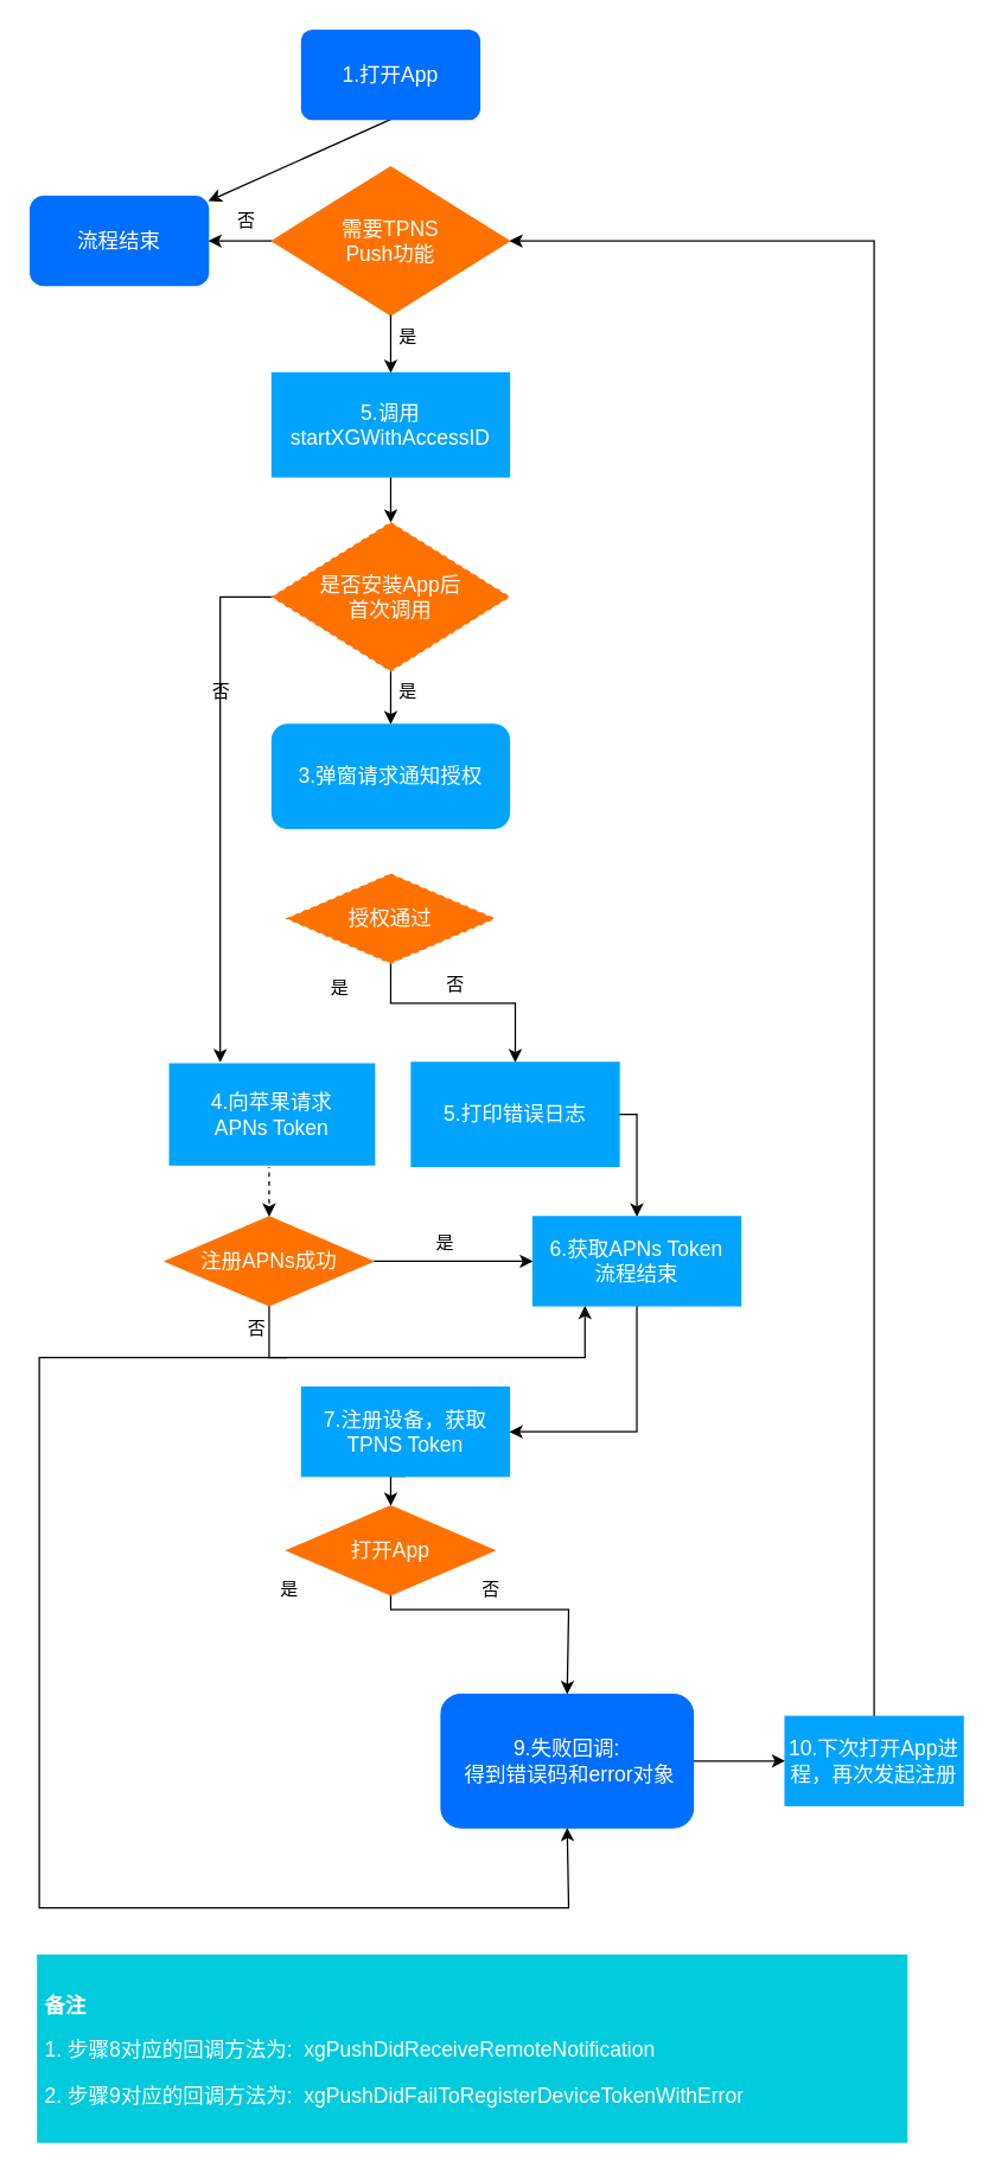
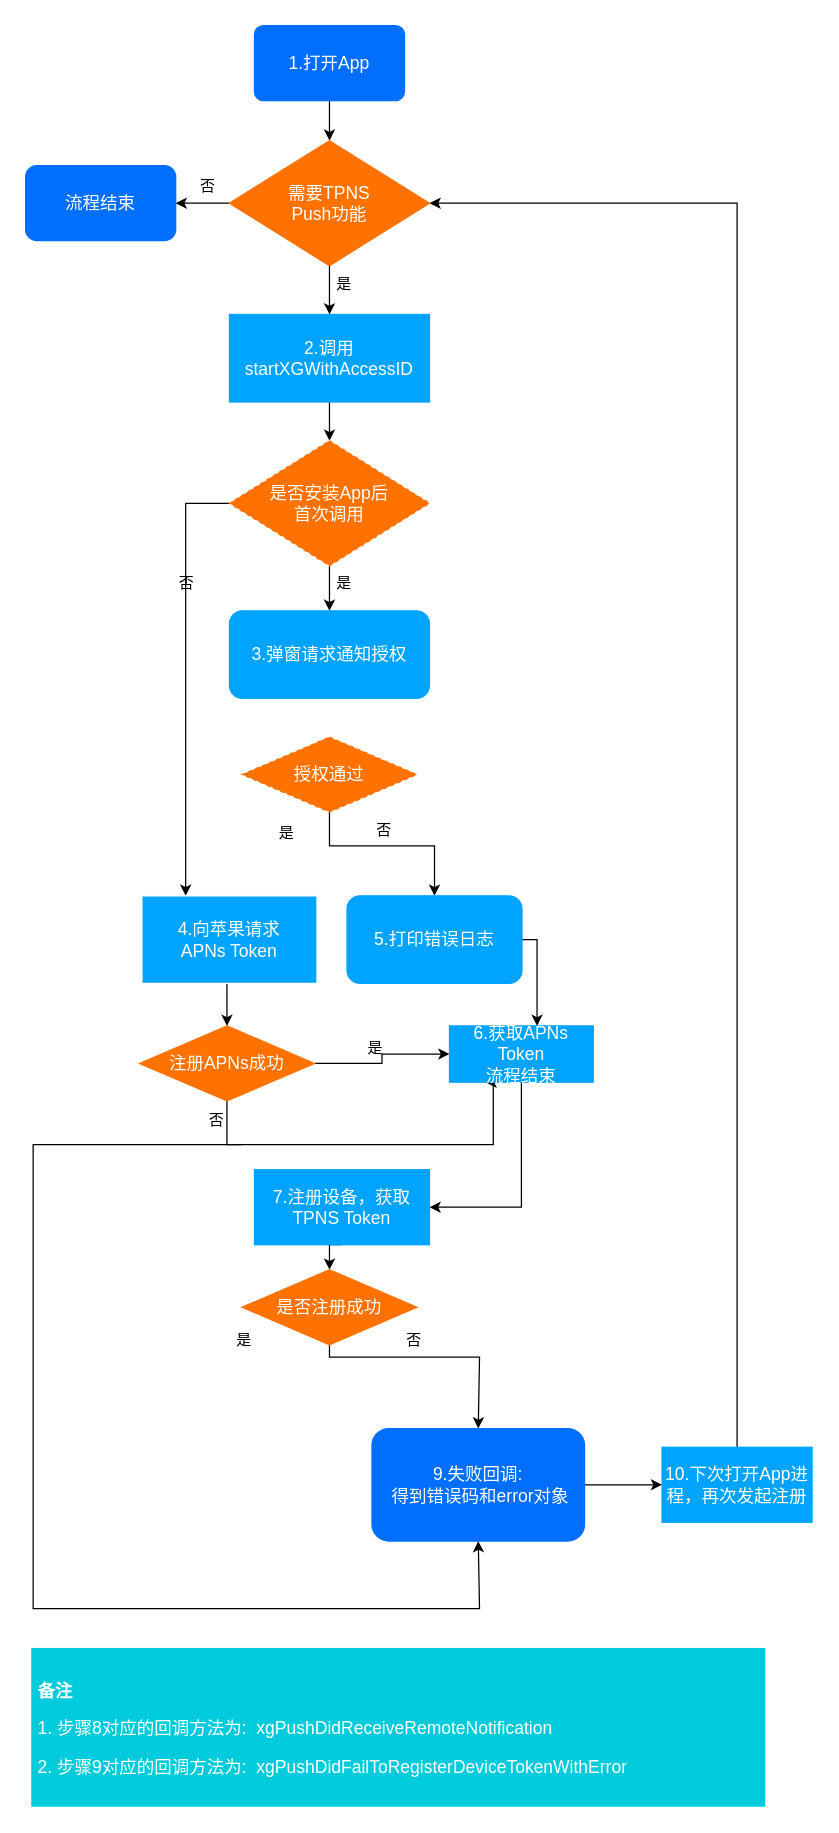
  <mxCell id="0" />
  <mxCell id="1" parent="0" />
- <mxCell id="2" value="" style="endArrow=classic;html=1;exitX=0.5;exitY=1;exitDx=0;exitDy=0;" parent="1" source="3" edge="1" target="32"><mxGeometry width="50" height="50" relative="1" as="geometry"><mxPoint x="263" y="204" as="sourcePoint" /><mxPoint x="263" y="224" as="targetPoint" /></mxGeometry></mxCell>
+ <mxCell id="2" value="" style="endArrow=classic;html=1;exitX=0.5;exitY=1;exitDx=0;exitDy=0;entryX=0.5;entryY=0;entryDx=0;entryDy=0;" parent="1" source="3" edge="1" target="8"><mxGeometry width="50" height="50" relative="1" as="geometry"><mxPoint x="263" y="204" as="sourcePoint" /><mxPoint x="263" y="224" as="targetPoint" /></mxGeometry></mxCell>
  <mxCell id="3" value="&lt;font face=&quot;helvetica&quot; style=&quot;font-size: 14px;&quot;&gt;1.打开App&lt;/font&gt;" style="rounded=1;whiteSpace=wrap;html=1;fillColor=#006EFF;strokeColor=#006EFF;fontColor=#FFFFFF;fontSize=14;rotation=0;arcSize=12;" parent="1" vertex="1"><mxGeometry x="203" y="20" width="120" height="60" as="geometry" /></mxCell>
  <mxCell id="4" style="edgeStyle=orthogonalEdgeStyle;rounded=0;orthogonalLoop=1;jettySize=auto;html=1;exitX=0.5;exitY=1;exitDx=0;exitDy=0;entryX=0.5;entryY=0;entryDx=0;entryDy=0;" parent="1" source="5" target="12" edge="1"><mxGeometry relative="1" as="geometry" /></mxCell>
- <mxCell id="5" value="&lt;font face=&quot;helvetica&quot; style=&quot;font-size: 14px;&quot;&gt;&lt;font style=&quot;font-size: 14px;&quot;&gt;5.调用startXGWithAccessID&lt;/font&gt;&lt;br style=&quot;font-size: 14px;&quot;&gt;&lt;/font&gt;" style="rounded=0;whiteSpace=wrap;html=1;fillColor=#00A4FF;strokeColor=#00A4FF;fontColor=#FFFFFF;fontSize=14;" parent="1" vertex="1"><mxGeometry x="183" y="251" width="160" height="70" as="geometry" /></mxCell>
+ <mxCell id="5" value="&lt;font face=&quot;helvetica&quot; style=&quot;font-size: 14px;&quot;&gt;&lt;font style=&quot;font-size: 14px;&quot;&gt;2.调用startXGWithAccessID&lt;/font&gt;&lt;br style=&quot;font-size: 14px;&quot;&gt;&lt;/font&gt;" style="rounded=0;whiteSpace=wrap;html=1;fillColor=#00A4FF;strokeColor=#00A4FF;fontColor=#FFFFFF;fontSize=14;" parent="1" vertex="1"><mxGeometry x="183" y="251" width="160" height="70" as="geometry" /></mxCell>
  <mxCell id="6" value="是" style="text;html=1;strokeColor=none;fillColor=none;align=center;verticalAlign=middle;whiteSpace=wrap;rounded=0;" parent="1" vertex="1"><mxGeometry x="263" y="215" width="24" height="24" as="geometry" /></mxCell>
  <mxCell id="7" style="edgeStyle=orthogonalEdgeStyle;rounded=0;orthogonalLoop=1;jettySize=auto;html=1;exitX=0;exitY=0.5;exitDx=0;exitDy=0;entryX=1;entryY=0.5;entryDx=0;entryDy=0;arcSize=11;" parent="1" source="8" target="32" edge="1"><mxGeometry relative="1" as="geometry" /></mxCell>
  <mxCell id="8" value="需要TPNS &lt;br&gt;Push功能" style="rhombus;whiteSpace=wrap;html=1;fontColor=#FFFFFF;fillColor=#FF7200;strokeColor=#FF7200;fontSize=14;" parent="1" vertex="1"><mxGeometry x="183" y="112" width="160" height="100" as="geometry" /></mxCell>
  <mxCell id="9" value="" style="edgeStyle=orthogonalEdgeStyle;rounded=0;orthogonalLoop=1;jettySize=auto;html=1;exitX=0.5;exitY=1;exitDx=0;exitDy=0;arcSize=11;" parent="1" source="8" edge="1" target="5"><mxGeometry relative="1" as="geometry"><mxPoint x="273" y="394" as="sourcePoint" /><mxPoint x="263" y="324" as="targetPoint" /></mxGeometry></mxCell>
  <mxCell id="10" style="edgeStyle=orthogonalEdgeStyle;rounded=0;orthogonalLoop=1;jettySize=auto;html=1;" parent="1" source="12" target="13" edge="1"><mxGeometry relative="1" as="geometry" /></mxCell>
  <mxCell id="11" style="edgeStyle=orthogonalEdgeStyle;rounded=0;orthogonalLoop=1;jettySize=auto;html=1;exitX=0;exitY=0.5;exitDx=0;exitDy=0;entryX=0.25;entryY=0;entryDx=0;entryDy=0;" parent="1" source="12" target="18" edge="1"><mxGeometry relative="1" as="geometry"><Array as="points"><mxPoint x="148" y="402" /></Array></mxGeometry></mxCell>
  <mxCell id="12" value="是否安装App后&lt;br&gt;首次调用" style="rhombus;whiteSpace=wrap;html=1;fillColor=#FF7200;strokeColor=#FF7200;fontColor=#FFFFFF;fontSize=14;dashed=1;" parent="1" vertex="1"><mxGeometry x="183" y="352" width="160" height="100" as="geometry" /></mxCell>
  <mxCell id="13" value="3.弹窗请求通知授权" style="whiteSpace=wrap;html=1;fillColor=#00A4FF;strokeColor=#00A4FF;fontColor=#FFFFFF;fontSize=14;rounded=1;" parent="1" vertex="1"><mxGeometry x="183" y="488" width="160" height="70" as="geometry" /></mxCell>
  <mxCell id="14" value="是" style="text;html=1;strokeColor=none;fillColor=none;align=center;verticalAlign=middle;whiteSpace=wrap;rounded=0;" parent="1" vertex="1"><mxGeometry x="263" y="454" width="24" height="24" as="geometry" /></mxCell>
  <mxCell id="15" style="edgeStyle=orthogonalEdgeStyle;rounded=0;orthogonalLoop=1;jettySize=auto;html=1;exitX=0.5;exitY=1;exitDx=0;exitDy=0;entryX=0.5;entryY=0;entryDx=0;entryDy=0;" parent="1" source="16" target="23" edge="1"><mxGeometry relative="1" as="geometry"><Array as="points"><mxPoint x="263" y="676" /><mxPoint x="347" y="676" /></Array></mxGeometry></mxCell>
  <mxCell id="16" value="授权通过" style="rhombus;whiteSpace=wrap;html=1;fillColor=#FF7200;strokeColor=#FF7200;fontColor=#FFFFFF;fontSize=14;dashed=1;" parent="1" vertex="1"><mxGeometry x="193" y="589" width="140" height="60" as="geometry" /></mxCell>
- <mxCell id="17" value="" style="edgeStyle=orthogonalEdgeStyle;rounded=0;orthogonalLoop=1;jettySize=auto;html=1;fontSize=14;fontColor=#FFFFFF;entryX=0.5;entryY=0;entryDx=0;entryDy=0;exitX=0.5;exitY=1;exitDx=0;exitDy=0;dashed=1;" edge="1" parent="1" source="18" target="39"><mxGeometry relative="1" as="geometry"><mxPoint x="181" y="793" as="sourcePoint" /><Array as="points"><mxPoint x="181" y="786" /></Array></mxGeometry></mxCell>
+ <mxCell id="17" value="" style="edgeStyle=orthogonalEdgeStyle;rounded=0;orthogonalLoop=1;jettySize=auto;html=1;fontSize=14;fontColor=#FFFFFF;entryX=0.5;entryY=0;entryDx=0;entryDy=0;exitX=0.5;exitY=1;exitDx=0;exitDy=0;" edge="1" parent="1" source="18" target="39"><mxGeometry relative="1" as="geometry"><mxPoint x="181" y="793" as="sourcePoint" /><Array as="points"><mxPoint x="181" y="786" /></Array></mxGeometry></mxCell>
  <mxCell id="18" value="4.向苹果请求&lt;br&gt;APNs Token" style="rounded=0;whiteSpace=wrap;html=1;fillColor=#00A4FF;strokeColor=#FFFFFF;fontColor=#FFFFFF;fontSize=14;" parent="1" vertex="1"><mxGeometry x="113" y="716" width="140" height="70" as="geometry" /></mxCell>
  <mxCell id="19" style="edgeStyle=orthogonalEdgeStyle;rounded=0;orthogonalLoop=1;jettySize=auto;html=1;exitX=0.5;exitY=1;exitDx=0;exitDy=0;entryX=0.5;entryY=0;entryDx=0;entryDy=0;" parent="1" source="20" target="27" edge="1"><mxGeometry relative="1" as="geometry" /></mxCell>
  <mxCell id="20" value="7.注册设备，获取&lt;br&gt;TPNS Token" style="rounded=0;whiteSpace=wrap;html=1;fillColor=#00A4FF;strokeColor=#00A4FF;fontColor=#FFFFFF;fontSize=14;" parent="1" vertex="1"><mxGeometry x="203" y="935" width="140" height="60" as="geometry" /></mxCell>
  <mxCell id="21" value="是" style="text;html=1;strokeColor=none;fillColor=none;align=center;verticalAlign=middle;whiteSpace=wrap;rounded=0;" parent="1" vertex="1"><mxGeometry x="217" y="654" width="24" height="24" as="geometry" /></mxCell>
  <mxCell id="22" style="edgeStyle=orthogonalEdgeStyle;rounded=0;orthogonalLoop=1;jettySize=auto;html=1;exitX=1;exitY=0.5;exitDx=0;exitDy=0;" parent="1" source="23" target="43" edge="1"><mxGeometry relative="1" as="geometry"><Array as="points"><mxPoint x="429" y="751" /></Array></mxGeometry></mxCell>
- <mxCell id="23" value="5.打印错误日志" style="rounded=0;whiteSpace=wrap;html=1;fillColor=#00A4FF;strokeColor=#00A4FF;fontColor=#FFFFFF;fontSize=14;" parent="1" vertex="1"><mxGeometry x="277" y="716" width="140" height="70" as="geometry" /></mxCell>
+ <mxCell id="23" value="5.打印错误日志" style="whiteSpace=wrap;html=1;fillColor=#00A4FF;strokeColor=#00A4FF;fontColor=#FFFFFF;fontSize=14;rounded=1;" parent="1" vertex="1"><mxGeometry x="277" y="716" width="140" height="70" as="geometry" /></mxCell>
  <mxCell id="24" value="否" style="text;html=1;strokeColor=none;fillColor=none;align=center;verticalAlign=middle;whiteSpace=wrap;rounded=0;" parent="1" vertex="1"><mxGeometry x="295" y="652" width="24" height="24" as="geometry" /></mxCell>
  <mxCell id="25" value="否" style="text;html=1;strokeColor=none;fillColor=none;align=center;verticalAlign=middle;whiteSpace=wrap;rounded=0;" parent="1" vertex="1"><mxGeometry x="137" y="454" width="24" height="24" as="geometry" /></mxCell>
  <mxCell id="26" style="edgeStyle=orthogonalEdgeStyle;rounded=0;orthogonalLoop=1;jettySize=auto;html=1;exitX=0.5;exitY=1;exitDx=0;exitDy=0;entryX=0.5;entryY=0;entryDx=0;entryDy=0;" parent="1" source="27" target="29" edge="1"><mxGeometry relative="1" as="geometry"><Array as="points"><mxPoint x="263" y="1085" /><mxPoint x="383" y="1085" /></Array></mxGeometry></mxCell>
- <mxCell id="27" value="打开App" style="rhombus;whiteSpace=wrap;html=1;fillColor=#FF7200;strokeColor=#FF7200;fontColor=#FFFFFF;fontSize=14;" parent="1" vertex="1"><mxGeometry x="193" y="1015" width="140" height="60" as="geometry" /></mxCell>
+ <mxCell id="27" value="是否注册成功" style="rhombus;whiteSpace=wrap;html=1;fillColor=#FF7200;strokeColor=#FF7200;fontColor=#FFFFFF;fontSize=14;" parent="1" vertex="1"><mxGeometry x="193" y="1015" width="140" height="60" as="geometry" /></mxCell>
  <mxCell id="28" style="edgeStyle=orthogonalEdgeStyle;rounded=0;orthogonalLoop=1;jettySize=auto;html=1;exitX=1;exitY=0.5;exitDx=0;exitDy=0;entryX=0;entryY=0.5;entryDx=0;entryDy=0;" parent="1" source="29" target="31" edge="1"><mxGeometry relative="1" as="geometry" /></mxCell>
  <mxCell id="29" value="&lt;font style=&quot;font-size: 14px;&quot;&gt;9.失败回调:&lt;br style=&quot;font-size: 14px;&quot;&gt;&amp;nbsp;得到错误码和error对象&lt;/font&gt;" style="rounded=1;whiteSpace=wrap;html=1;fontColor=#FFFFFF;fillColor=#006EFF;strokeColor=#006EFF;fontSize=14;horizontal=1;verticalAlign=middle;" parent="1" vertex="1"><mxGeometry x="297" y="1142" width="170" height="90" as="geometry" /></mxCell>
  <mxCell id="30" style="edgeStyle=orthogonalEdgeStyle;rounded=0;orthogonalLoop=1;jettySize=auto;html=1;exitX=0.5;exitY=0;exitDx=0;exitDy=0;entryX=1;entryY=0.5;entryDx=0;entryDy=0;arcSize=20;" parent="1" source="31" target="8" edge="1"><mxGeometry relative="1" as="geometry" /></mxCell>
  <mxCell id="31" value="10.下次打开App进程，再次发起注册" style="rounded=0;whiteSpace=wrap;html=1;fontColor=#FFFFFF;fillColor=#00A4FF;strokeColor=#00A4FF;fontSize=14;" parent="1" vertex="1"><mxGeometry x="529" y="1157" width="120" height="60" as="geometry" /></mxCell>
  <mxCell id="32" value="&lt;font face=&quot;helvetica&quot; style=&quot;font-size: 14px;&quot;&gt;流程结束&lt;br style=&quot;font-size: 14px;&quot;&gt;&lt;/font&gt;" style="rounded=1;whiteSpace=wrap;html=1;fillColor=#006EFF;strokeColor=#006EFF;fontColor=#FFFFFF;fontSize=14;" parent="1" vertex="1"><mxGeometry x="20" y="132" width="120" height="60" as="geometry" /></mxCell>
  <mxCell id="33" value="否" style="text;html=1;strokeColor=none;fillColor=none;align=center;verticalAlign=middle;whiteSpace=wrap;rounded=0;" parent="1" vertex="1"><mxGeometry x="154" y="137" width="24" height="24" as="geometry" /></mxCell>
  <mxCell id="34" value="是" style="text;html=1;strokeColor=none;fillColor=none;align=center;verticalAlign=middle;whiteSpace=wrap;rounded=0;" parent="1" vertex="1"><mxGeometry x="183" y="1060" width="24" height="24" as="geometry" /></mxCell>
  <mxCell id="35" value="否" style="text;html=1;strokeColor=none;fillColor=none;align=center;verticalAlign=middle;whiteSpace=wrap;rounded=0;" parent="1" vertex="1"><mxGeometry x="319" y="1060" width="24" height="24" as="geometry" /></mxCell>
  <mxCell id="36" style="edgeStyle=orthogonalEdgeStyle;rounded=0;orthogonalLoop=1;jettySize=auto;html=1;entryX=0.5;entryY=1;entryDx=0;entryDy=0;" parent="1" target="29" edge="1"><mxGeometry relative="1" as="geometry"><Array as="points"><mxPoint x="26" y="915" /><mxPoint x="26" y="1286" /><mxPoint x="383" y="1286" /></Array><mxPoint x="193" y="915" as="sourcePoint" /></mxGeometry></mxCell>
  <mxCell id="37" style="edgeStyle=orthogonalEdgeStyle;rounded=0;orthogonalLoop=1;jettySize=auto;html=1;exitX=0.5;exitY=1;exitDx=0;exitDy=0;entryX=0.25;entryY=1;entryDx=0;entryDy=0;" parent="1" source="39" target="43" edge="1"><mxGeometry relative="1" as="geometry"><Array as="points"><mxPoint x="181" y="915" /><mxPoint x="394" y="915" /></Array></mxGeometry></mxCell>
  <mxCell id="38" style="edgeStyle=orthogonalEdgeStyle;rounded=0;orthogonalLoop=1;jettySize=auto;html=1;exitX=1;exitY=0.5;exitDx=0;exitDy=0;entryX=0;entryY=0.5;entryDx=0;entryDy=0;" parent="1" source="39" target="43" edge="1"><mxGeometry relative="1" as="geometry"><mxPoint x="366" y="850" as="targetPoint" /></mxGeometry></mxCell>
  <mxCell id="39" value="注册APNs成功" style="rhombus;whiteSpace=wrap;html=1;fillColor=#FF7200;strokeColor=#FF7200;fontColor=#FFFFFF;fontSize=14;" parent="1" vertex="1"><mxGeometry x="111" y="820" width="140" height="60" as="geometry" /></mxCell>
  <mxCell id="40" value="否" style="text;html=1;strokeColor=none;fillColor=none;align=center;verticalAlign=middle;whiteSpace=wrap;rounded=0;" parent="1" vertex="1"><mxGeometry x="161" y="884" width="24" height="24" as="geometry" /></mxCell>
  <mxCell id="41" value="是" style="text;html=1;strokeColor=none;fillColor=none;align=center;verticalAlign=middle;whiteSpace=wrap;rounded=0;" parent="1" vertex="1"><mxGeometry x="288" y="826" width="24" height="24" as="geometry" /></mxCell>
  <mxCell id="42" style="edgeStyle=orthogonalEdgeStyle;rounded=0;orthogonalLoop=1;jettySize=auto;html=1;exitX=0.5;exitY=1;exitDx=0;exitDy=0;entryX=1;entryY=0.5;entryDx=0;entryDy=0;" parent="1" source="43" target="20" edge="1"><mxGeometry relative="1" as="geometry" /></mxCell>
- <mxCell id="43" value="6.获取APNs Token&lt;br&gt;流程结束" style="rounded=0;whiteSpace=wrap;html=1;fillColor=#00A4FF;strokeColor=#00A4FF;fontColor=#FFFFFF;fontSize=14;" parent="1" vertex="1"><mxGeometry x="359" y="820" width="140" height="60" as="geometry" /></mxCell>
+ <mxCell id="43" value="6.获取APNs Token&lt;br&gt;流程结束" style="rounded=0;whiteSpace=wrap;html=1;fillColor=#00A4FF;strokeColor=#00A4FF;fontColor=#FFFFFF;fontSize=14;" parent="1" vertex="1"><mxGeometry x="359" y="820" width="115" height="45" as="geometry" /></mxCell>
  <mxCell id="44" value="&lt;h1 style=&quot;font-size: 14px&quot;&gt;&lt;br&gt;&lt;/h1&gt;&lt;h1 style=&quot;font-size: 14px&quot;&gt;备注&lt;/h1&gt;&lt;p style=&quot;font-size: 14px&quot;&gt;1. 步骤8对应的回调方法为:&amp;nbsp;&amp;nbsp;xgPushDidReceiveRemoteNotification&lt;/p&gt;&lt;p style=&quot;font-size: 14px&quot;&gt;2. 步骤9对应的回调方法为:&amp;nbsp; xgPushDidFailToRegisterDeviceTokenWithError&lt;/p&gt;" style="text;html=1;spacing=5;spacingTop=-20;whiteSpace=wrap;overflow=hidden;rounded=0;fillColor=#00CBDC;strokeColor=#00CBDC;fontColor=#FFFFFF;fontSize=14;" parent="1" vertex="1"><mxGeometry x="25" y="1318" width="586" height="126" as="geometry" /></mxCell>
